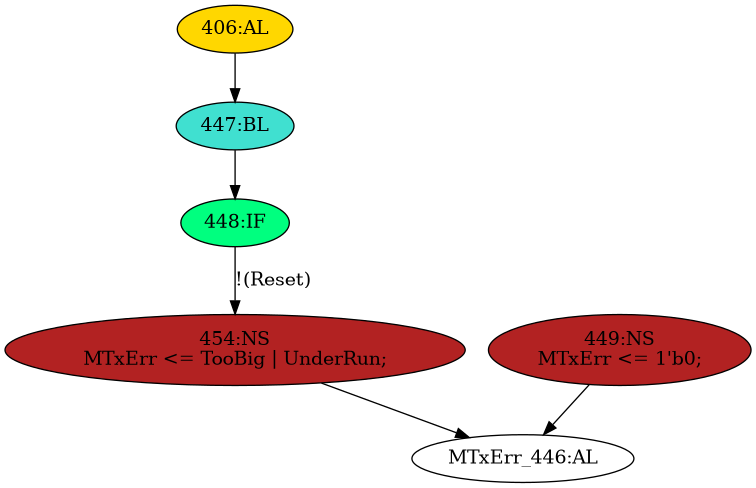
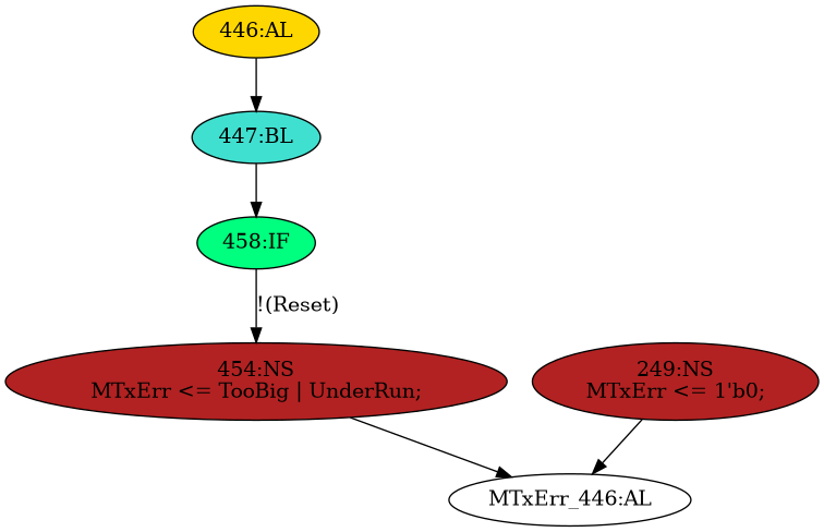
  strict digraph {
    node [fillcolor=firebrick statements="[]" style=filled typ=NonblockingSubstitution]
    edge [cond="[]" lineno=None]
    n1 [def_var="['MTxErr']" label="MTxErr_446:AL" fillcolor="" statements="" style="" typ=""]
    n2 [ast="<pyverilog.vparser.ast.NonblockingSubstitution object at 0x7ff8277fd7d0>" label="454:NS\nMTxErr <= TooBig | UnderRun;" statements="[<pyverilog.vparser.ast.NonblockingSubstitution object at 0x7ff8277fd7d0>]"]
-   n3 [ast="<pyverilog.vparser.ast.IfStatement object at 0x7ff8277fd310>" fillcolor=springgreen label="448:IF" typ=IfStatement]
-   n4 [ast="<pyverilog.vparser.ast.NonblockingSubstitution object at 0x7ff8277fd350>" label="449:NS\nMTxErr <= 1'b0;" statements="[<pyverilog.vparser.ast.NonblockingSubstitution object at 0x7ff8277fd350>]"]
-   n5 [ast="<pyverilog.vparser.ast.Always object at 0x7ff8277fdd50>" clk_sens=False fillcolor=gold label="406:AL" sens="['MTxClk', 'Reset']" typ=Always use_var="['Reset', 'TooBig', 'UnderRun']"]
+   n3 [ast="<pyverilog.vparser.ast.IfStatement object at 0x7ff8277fd310>" fillcolor=springgreen label="458:IF" typ=IfStatement]
+   n4 [ast="<pyverilog.vparser.ast.NonblockingSubstitution object at 0x7ff8277fd350>" label="249:NS\nMTxErr <= 1'b0;" statements="[<pyverilog.vparser.ast.NonblockingSubstitution object at 0x7ff8277fd350>]"]
+   n5 [ast="<pyverilog.vparser.ast.Always object at 0x7ff8277fdd50>" clk_sens=False fillcolor=gold label="446:AL" sens="['MTxClk', 'Reset']" typ=Always use_var="['Reset', 'TooBig', 'UnderRun']"]
    n6 [ast="<pyverilog.vparser.ast.Block object at 0x7ff8277fded0>" fillcolor=turquoise label="447:BL" typ=Block]
    n2 -> n1
    n3 -> n2 [cond="['Reset']" label="!(Reset)" lineno=448]
    n4 -> n1
    n5 -> n6
    n6 -> n3
  }
